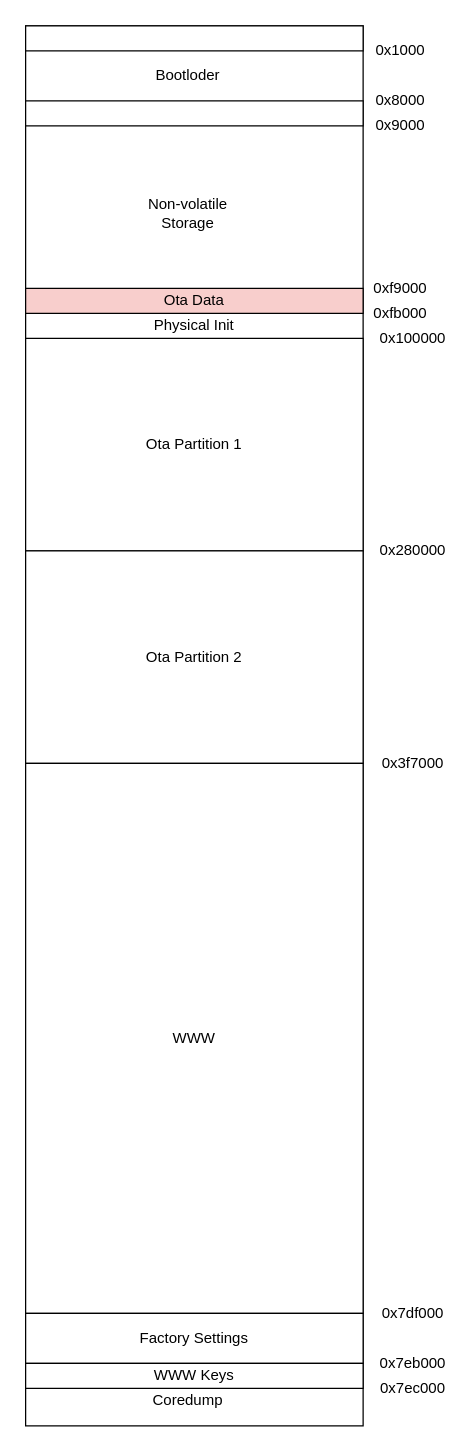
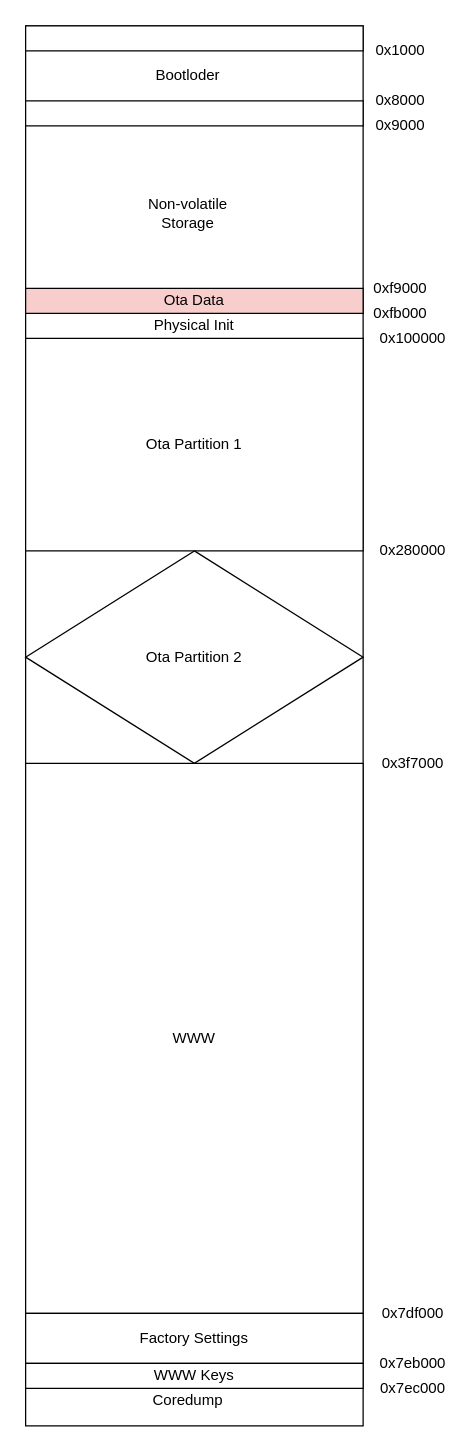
  <mxCell id="0" />
  <mxCell id="1" parent="0" />
  <mxCell id="2" value="" style="rounded=0;whiteSpace=wrap;html=1;" vertex="1" parent="1"><mxGeometry x="20" y="20" width="270" height="1120" as="geometry" /></mxCell>
  <mxCell id="3" value="" style="rounded=0;whiteSpace=wrap;html=1;" vertex="1" parent="1"><mxGeometry x="20" y="20" width="270" height="20" as="geometry" /></mxCell>
  <mxCell id="4" value="" style="rounded=0;whiteSpace=wrap;html=1;" vertex="1" parent="1"><mxGeometry x="20" y="80" width="270" height="20" as="geometry" /></mxCell>
  <mxCell id="5" value="Bootloder" style="text;html=1;strokeColor=none;fillColor=none;align=center;verticalAlign=middle;whiteSpace=wrap;rounded=0;" vertex="1" parent="1"><mxGeometry x="130" y="50" width="40" height="20" as="geometry" /></mxCell>
  <mxCell id="6" value="0x1000" style="text;html=1;strokeColor=none;fillColor=none;align=center;verticalAlign=middle;whiteSpace=wrap;rounded=0;" vertex="1" parent="1"><mxGeometry x="300" y="30" width="40" height="20" as="geometry" /></mxCell>
  <mxCell id="7" value="0x8000" style="text;html=1;strokeColor=none;fillColor=none;align=center;verticalAlign=middle;whiteSpace=wrap;rounded=0;" vertex="1" parent="1"><mxGeometry x="300" y="70" width="40" height="20" as="geometry" /></mxCell>
  <mxCell id="8" value="Partition table" style="text;html=1;strokeColor=none;fillColor=none;align=center;verticalAlign=middle;whiteSpace=wrap;rounded=0;" vertex="1" parent="1"><mxGeometry x="110" y="230" width="80" height="20" as="geometry" /></mxCell>
  <mxCell id="9" value="0x9000" style="text;html=1;strokeColor=none;fillColor=none;align=center;verticalAlign=middle;whiteSpace=wrap;rounded=0;" vertex="1" parent="1"><mxGeometry x="300" y="90" width="40" height="20" as="geometry" /></mxCell>
  <mxCell id="10" value="Non-volatile Storage" style="text;html=1;strokeColor=none;fillColor=none;align=center;verticalAlign=middle;whiteSpace=wrap;rounded=0;" vertex="1" parent="1"><mxGeometry x="110" y="160" width="80" height="20" as="geometry" /></mxCell>
  <mxCell id="11" value="Ota Data" style="rounded=0;whiteSpace=wrap;html=1;fillColor=#f8cecc;" vertex="1" parent="1"><mxGeometry x="20" y="230" width="270" height="20" as="geometry" /></mxCell>
  <mxCell id="12" value="0xf9000" style="text;html=1;strokeColor=none;fillColor=none;align=center;verticalAlign=middle;whiteSpace=wrap;rounded=0;" vertex="1" parent="1"><mxGeometry x="300" y="220" width="40" height="20" as="geometry" /></mxCell>
  <mxCell id="13" value="0xfb000" style="text;html=1;strokeColor=none;fillColor=none;align=center;verticalAlign=middle;whiteSpace=wrap;rounded=0;" vertex="1" parent="1"><mxGeometry x="300" y="240" width="40" height="20" as="geometry" /></mxCell>
  <mxCell id="14" value="Ota Partition 1" style="rounded=0;whiteSpace=wrap;html=1;" vertex="1" parent="1"><mxGeometry x="20" y="270" width="270" height="170" as="geometry" /></mxCell>
  <mxCell id="15" value="Physical Init" style="text;html=1;strokeColor=none;fillColor=none;align=center;verticalAlign=middle;whiteSpace=wrap;rounded=0;" vertex="1" parent="1"><mxGeometry x="115" y="250" width="80" height="20" as="geometry" /></mxCell>
  <mxCell id="16" value="0x100000" style="text;html=1;strokeColor=none;fillColor=none;align=center;verticalAlign=middle;whiteSpace=wrap;rounded=0;" vertex="1" parent="1"><mxGeometry x="310" y="260" width="40" height="20" as="geometry" /></mxCell>
- <mxCell id="17" value="Ota Partition 2" style="rounded=0;whiteSpace=wrap;html=1;" vertex="1" parent="1"><mxGeometry x="20" y="440" width="270" height="170" as="geometry" /></mxCell>
+ <mxCell id="17" value="Ota Partition 2" style="rhombus;whiteSpace=wrap;html=1;" vertex="1" parent="1"><mxGeometry x="20" y="440" width="270" height="170" as="geometry" /></mxCell>
  <mxCell id="18" value="0x280000" style="text;html=1;strokeColor=none;fillColor=none;align=center;verticalAlign=middle;whiteSpace=wrap;rounded=0;" vertex="1" parent="1"><mxGeometry x="310" y="430" width="40" height="20" as="geometry" /></mxCell>
  <mxCell id="19" value="WWW" style="rounded=0;whiteSpace=wrap;html=1;" vertex="1" parent="1"><mxGeometry x="20" y="610" width="270" height="440" as="geometry" /></mxCell>
  <mxCell id="20" value="0x3f7000" style="text;html=1;strokeColor=none;fillColor=none;align=center;verticalAlign=middle;whiteSpace=wrap;rounded=0;" vertex="1" parent="1"><mxGeometry x="310" y="600" width="40" height="20" as="geometry" /></mxCell>
  <mxCell id="21" value="Factory Settings" style="rounded=0;whiteSpace=wrap;html=1;" vertex="1" parent="1"><mxGeometry x="20" y="1050" width="270" height="40" as="geometry" /></mxCell>
  <mxCell id="22" value="0x7df000" style="text;html=1;strokeColor=none;fillColor=none;align=center;verticalAlign=middle;whiteSpace=wrap;rounded=0;" vertex="1" parent="1"><mxGeometry x="310" y="1040" width="40" height="20" as="geometry" /></mxCell>
  <mxCell id="23" value="WWW Keys" style="rounded=0;whiteSpace=wrap;html=1;" vertex="1" parent="1"><mxGeometry x="20" y="1090" width="270" height="20" as="geometry" /></mxCell>
  <mxCell id="24" value="0x7eb000" style="text;html=1;strokeColor=none;fillColor=none;align=center;verticalAlign=middle;whiteSpace=wrap;rounded=0;" vertex="1" parent="1"><mxGeometry x="310" y="1080" width="40" height="20" as="geometry" /></mxCell>
  <mxCell id="25" value="Coredump" style="text;html=1;strokeColor=none;fillColor=none;align=center;verticalAlign=middle;whiteSpace=wrap;rounded=0;" vertex="1" parent="1"><mxGeometry x="130" y="1110" width="40" height="20" as="geometry" /></mxCell>
  <mxCell id="26" value="0x7ec000" style="text;html=1;strokeColor=none;fillColor=none;align=center;verticalAlign=middle;whiteSpace=wrap;rounded=0;" vertex="1" parent="1"><mxGeometry x="310" y="1100" width="40" height="20" as="geometry" /></mxCell>
